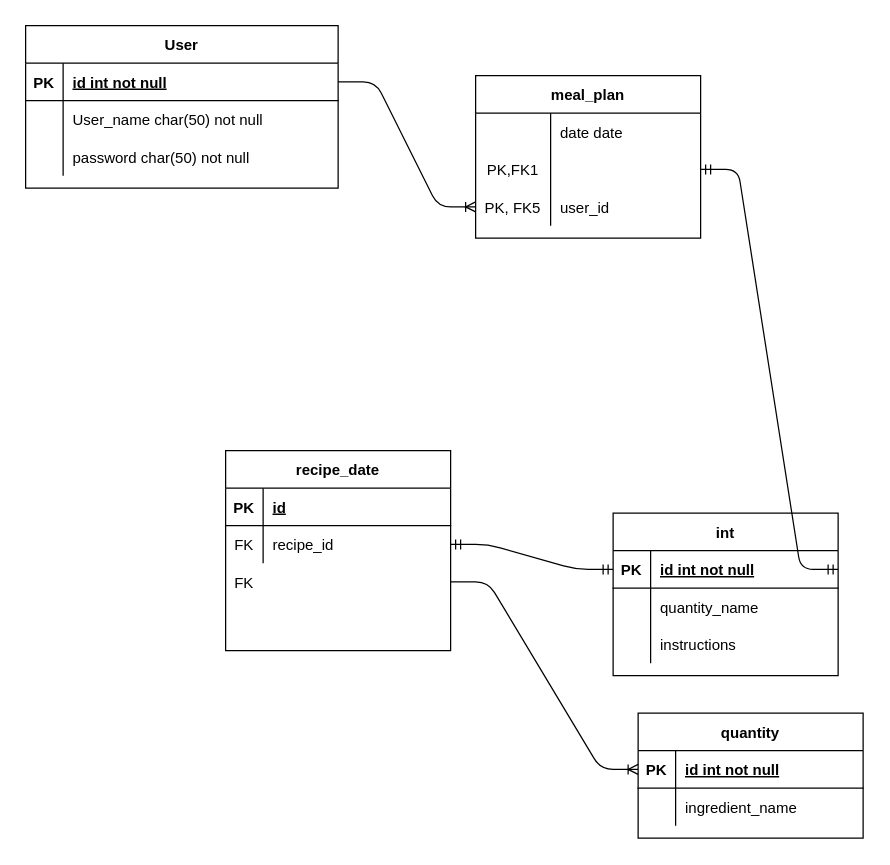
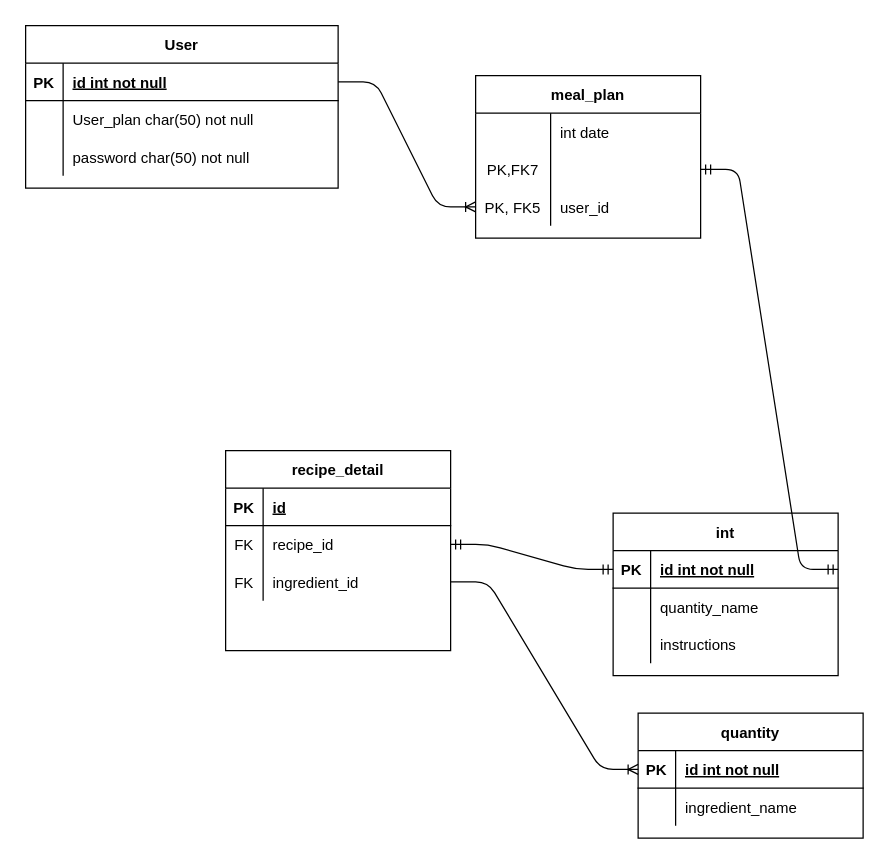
  <mxCell id="0" />
  <mxCell id="1" parent="0" />
  <mxCell id="2" value="User" style="shape=table;startSize=30;container=1;collapsible=1;childLayout=tableLayout;fixedRows=1;rowLines=0;fontStyle=1;align=center;resizeLast=1;" parent="1" vertex="1"><mxGeometry x="20" y="20" width="250" height="130" as="geometry" /></mxCell>
  <mxCell id="3" value="" style="shape=partialRectangle;collapsible=0;dropTarget=0;pointerEvents=0;fillColor=none;points=[[0,0.5],[1,0.5]];portConstraint=eastwest;top=0;left=0;right=0;bottom=1;" parent="2" vertex="1"><mxGeometry y="30" width="250" height="30" as="geometry" /></mxCell>
  <mxCell id="4" value="PK" style="shape=partialRectangle;overflow=hidden;connectable=0;fillColor=none;top=0;left=0;bottom=0;right=0;fontStyle=1;" parent="3" vertex="1"><mxGeometry width="30" height="30" as="geometry" /></mxCell>
  <mxCell id="5" value="id int not null" style="shape=partialRectangle;overflow=hidden;connectable=0;fillColor=none;top=0;left=0;bottom=0;right=0;align=left;spacingLeft=6;fontStyle=5;" parent="3" vertex="1"><mxGeometry x="30" width="220" height="30" as="geometry" /></mxCell>
  <mxCell id="6" value="" style="shape=partialRectangle;collapsible=0;dropTarget=0;pointerEvents=0;fillColor=none;points=[[0,0.5],[1,0.5]];portConstraint=eastwest;top=0;left=0;right=0;bottom=0;" parent="2" vertex="1"><mxGeometry y="60" width="250" height="30" as="geometry" /></mxCell>
  <mxCell id="7" value="" style="shape=partialRectangle;overflow=hidden;connectable=0;fillColor=none;top=0;left=0;bottom=0;right=0;" parent="6" vertex="1"><mxGeometry width="30" height="30" as="geometry" /></mxCell>
- <mxCell id="8" value="User_name char(50) not null" style="shape=partialRectangle;overflow=hidden;connectable=0;fillColor=none;top=0;left=0;bottom=0;right=0;align=left;spacingLeft=6;" parent="6" vertex="1"><mxGeometry x="30" width="220" height="30" as="geometry" /></mxCell>
+ <mxCell id="8" value="User_plan char(50) not null" style="shape=partialRectangle;overflow=hidden;connectable=0;fillColor=none;top=0;left=0;bottom=0;right=0;align=left;spacingLeft=6;" parent="6" vertex="1"><mxGeometry x="30" width="220" height="30" as="geometry" /></mxCell>
  <mxCell id="9" value="" style="shape=partialRectangle;collapsible=0;dropTarget=0;pointerEvents=0;fillColor=none;points=[[0,0.5],[1,0.5]];portConstraint=eastwest;top=0;left=0;right=0;bottom=0;" parent="2" vertex="1"><mxGeometry y="90" width="250" height="30" as="geometry" /></mxCell>
  <mxCell id="10" value="" style="shape=partialRectangle;overflow=hidden;connectable=0;fillColor=none;top=0;left=0;bottom=0;right=0;" parent="9" vertex="1"><mxGeometry width="30" height="30" as="geometry" /></mxCell>
  <mxCell id="11" value="password char(50) not null" style="shape=partialRectangle;overflow=hidden;connectable=0;fillColor=none;top=0;left=0;bottom=0;right=0;align=left;spacingLeft=6;" parent="9" vertex="1"><mxGeometry x="30" width="220" height="30" as="geometry" /></mxCell>
  <mxCell id="12" value="meal_plan" style="shape=table;startSize=30;container=1;collapsible=1;childLayout=tableLayout;fixedRows=1;rowLines=0;fontStyle=1;align=center;resizeLast=1;" parent="1" vertex="1"><mxGeometry x="380" y="60" width="180" height="130" as="geometry" /></mxCell>
  <mxCell id="13" value="" style="shape=partialRectangle;collapsible=0;dropTarget=0;pointerEvents=0;fillColor=none;top=0;left=0;bottom=0;right=0;points=[[0,0.5],[1,0.5]];portConstraint=eastwest;" parent="12" vertex="1"><mxGeometry y="30" width="180" height="30" as="geometry" /></mxCell>
  <mxCell id="14" value="" style="shape=partialRectangle;connectable=0;fillColor=none;top=0;left=0;bottom=0;right=0;editable=1;overflow=hidden;" parent="13" vertex="1"><mxGeometry width="60" height="30" as="geometry" /></mxCell>
- <mxCell id="15" value="date date" style="shape=partialRectangle;connectable=0;fillColor=none;top=0;left=0;bottom=0;right=0;align=left;spacingLeft=6;overflow=hidden;" parent="13" vertex="1"><mxGeometry x="60" width="120" height="30" as="geometry" /></mxCell>
+ <mxCell id="15" value="int date" style="shape=partialRectangle;connectable=0;fillColor=none;top=0;left=0;bottom=0;right=0;align=left;spacingLeft=6;overflow=hidden;" parent="13" vertex="1"><mxGeometry x="60" width="120" height="30" as="geometry" /></mxCell>
  <mxCell id="16" value="" style="shape=partialRectangle;collapsible=0;dropTarget=0;pointerEvents=0;fillColor=none;top=0;left=0;bottom=0;right=0;points=[[0,0.5],[1,0.5]];portConstraint=eastwest;" parent="12" vertex="1"><mxGeometry y="60" width="180" height="30" as="geometry" /></mxCell>
- <mxCell id="17" value="PK,FK1" style="shape=partialRectangle;connectable=0;fillColor=none;top=0;left=0;bottom=0;right=0;editable=1;overflow=hidden;" parent="16" vertex="1"><mxGeometry width="60" height="30" as="geometry" /></mxCell>
+ <mxCell id="17" value="PK,FK7" style="shape=partialRectangle;connectable=0;fillColor=none;top=0;left=0;bottom=0;right=0;editable=1;overflow=hidden;" parent="16" vertex="1"><mxGeometry width="60" height="30" as="geometry" /></mxCell>
  <mxCell id="18" value="" style="shape=partialRectangle;collapsible=0;dropTarget=0;pointerEvents=0;fillColor=none;top=0;left=0;bottom=0;right=0;points=[[0,0.5],[1,0.5]];portConstraint=eastwest;" parent="12" vertex="1"><mxGeometry y="90" width="180" height="30" as="geometry" /></mxCell>
  <mxCell id="19" value="PK, FK5" style="shape=partialRectangle;connectable=0;fillColor=none;top=0;left=0;bottom=0;right=0;editable=1;overflow=hidden;" parent="18" vertex="1"><mxGeometry width="60" height="30" as="geometry" /></mxCell>
  <mxCell id="20" value="user_id" style="shape=partialRectangle;connectable=0;fillColor=none;top=0;left=0;bottom=0;right=0;align=left;spacingLeft=6;overflow=hidden;" parent="18" vertex="1"><mxGeometry x="60" width="120" height="30" as="geometry" /></mxCell>
  <mxCell id="21" value="int" style="shape=table;startSize=30;container=1;collapsible=1;childLayout=tableLayout;fixedRows=1;rowLines=0;fontStyle=1;align=center;resizeLast=1;" parent="1" vertex="1"><mxGeometry x="490" y="410" width="180" height="130" as="geometry" /></mxCell>
  <mxCell id="22" value="" style="shape=partialRectangle;collapsible=0;dropTarget=0;pointerEvents=0;fillColor=none;top=0;left=0;bottom=1;right=0;points=[[0,0.5],[1,0.5]];portConstraint=eastwest;" parent="21" vertex="1"><mxGeometry y="30" width="180" height="30" as="geometry" /></mxCell>
  <mxCell id="23" value="PK" style="shape=partialRectangle;connectable=0;fillColor=none;top=0;left=0;bottom=0;right=0;fontStyle=1;overflow=hidden;" parent="22" vertex="1"><mxGeometry width="30" height="30" as="geometry" /></mxCell>
  <mxCell id="24" value="id int not null" style="shape=partialRectangle;connectable=0;fillColor=none;top=0;left=0;bottom=0;right=0;align=left;spacingLeft=6;fontStyle=5;overflow=hidden;" parent="22" vertex="1"><mxGeometry x="30" width="150" height="30" as="geometry" /></mxCell>
  <mxCell id="25" value="" style="shape=partialRectangle;collapsible=0;dropTarget=0;pointerEvents=0;fillColor=none;top=0;left=0;bottom=0;right=0;points=[[0,0.5],[1,0.5]];portConstraint=eastwest;" parent="21" vertex="1"><mxGeometry y="60" width="180" height="30" as="geometry" /></mxCell>
  <mxCell id="26" value="" style="shape=partialRectangle;connectable=0;fillColor=none;top=0;left=0;bottom=0;right=0;editable=1;overflow=hidden;" parent="25" vertex="1"><mxGeometry width="30" height="30" as="geometry" /></mxCell>
  <mxCell id="27" value="quantity_name" style="shape=partialRectangle;connectable=0;fillColor=none;top=0;left=0;bottom=0;right=0;align=left;spacingLeft=6;overflow=hidden;" parent="25" vertex="1"><mxGeometry x="30" width="150" height="30" as="geometry" /></mxCell>
  <mxCell id="28" value="" style="shape=partialRectangle;collapsible=0;dropTarget=0;pointerEvents=0;fillColor=none;top=0;left=0;bottom=0;right=0;points=[[0,0.5],[1,0.5]];portConstraint=eastwest;" parent="21" vertex="1"><mxGeometry y="90" width="180" height="30" as="geometry" /></mxCell>
  <mxCell id="29" value="" style="shape=partialRectangle;connectable=0;fillColor=none;top=0;left=0;bottom=0;right=0;editable=1;overflow=hidden;" parent="28" vertex="1"><mxGeometry width="30" height="30" as="geometry" /></mxCell>
  <mxCell id="30" value="instructions" style="shape=partialRectangle;connectable=0;fillColor=none;top=0;left=0;bottom=0;right=0;align=left;spacingLeft=6;overflow=hidden;" parent="28" vertex="1"><mxGeometry x="30" width="150" height="30" as="geometry" /></mxCell>
- <mxCell id="31" value="recipe_date" style="shape=table;startSize=30;container=1;collapsible=1;childLayout=tableLayout;fixedRows=1;rowLines=0;fontStyle=1;align=center;resizeLast=1;" parent="1" vertex="1"><mxGeometry x="180" y="360" width="180" height="160" as="geometry" /></mxCell>
+ <mxCell id="31" value="recipe_detail" style="shape=table;startSize=30;container=1;collapsible=1;childLayout=tableLayout;fixedRows=1;rowLines=0;fontStyle=1;align=center;resizeLast=1;" parent="1" vertex="1"><mxGeometry x="180" y="360" width="180" height="160" as="geometry" /></mxCell>
  <mxCell id="32" value="" style="shape=partialRectangle;collapsible=0;dropTarget=0;pointerEvents=0;fillColor=none;top=0;left=0;bottom=1;right=0;points=[[0,0.5],[1,0.5]];portConstraint=eastwest;" parent="31" vertex="1"><mxGeometry y="30" width="180" height="30" as="geometry" /></mxCell>
  <mxCell id="33" value="PK" style="shape=partialRectangle;connectable=0;fillColor=none;top=0;left=0;bottom=0;right=0;fontStyle=1;overflow=hidden;" parent="32" vertex="1"><mxGeometry width="30" height="30" as="geometry" /></mxCell>
  <mxCell id="34" value="id" style="shape=partialRectangle;connectable=0;fillColor=none;top=0;left=0;bottom=0;right=0;align=left;spacingLeft=6;fontStyle=5;overflow=hidden;" parent="32" vertex="1"><mxGeometry x="30" width="150" height="30" as="geometry" /></mxCell>
  <mxCell id="35" value="" style="shape=partialRectangle;collapsible=0;dropTarget=0;pointerEvents=0;fillColor=none;top=0;left=0;bottom=0;right=0;points=[[0,0.5],[1,0.5]];portConstraint=eastwest;" parent="31" vertex="1"><mxGeometry y="60" width="180" height="30" as="geometry" /></mxCell>
  <mxCell id="36" value="FK" style="shape=partialRectangle;connectable=0;fillColor=none;top=0;left=0;bottom=0;right=0;editable=1;overflow=hidden;" parent="35" vertex="1"><mxGeometry width="30" height="30" as="geometry" /></mxCell>
  <mxCell id="37" value="recipe_id" style="shape=partialRectangle;connectable=0;fillColor=none;top=0;left=0;bottom=0;right=0;align=left;spacingLeft=6;overflow=hidden;" parent="35" vertex="1"><mxGeometry x="30" width="150" height="30" as="geometry" /></mxCell>
  <mxCell id="38" value="" style="shape=partialRectangle;collapsible=0;dropTarget=0;pointerEvents=0;fillColor=none;top=0;left=0;bottom=0;right=0;points=[[0,0.5],[1,0.5]];portConstraint=eastwest;" parent="31" vertex="1"><mxGeometry y="90" width="180" height="30" as="geometry" /></mxCell>
  <mxCell id="39" value="FK" style="shape=partialRectangle;connectable=0;fillColor=none;top=0;left=0;bottom=0;right=0;editable=1;overflow=hidden;" parent="38" vertex="1"><mxGeometry width="30" height="30" as="geometry" /></mxCell>
+ <mxCell id="40" value="ingredient_id" style="shape=partialRectangle;connectable=0;fillColor=none;top=0;left=0;bottom=0;right=0;align=left;spacingLeft=6;overflow=hidden;" parent="38" vertex="1"><mxGeometry x="30" width="150" height="30" as="geometry" /></mxCell>
  <mxCell id="41" value="" style="shape=partialRectangle;collapsible=0;dropTarget=0;pointerEvents=0;fillColor=none;top=0;left=0;bottom=0;right=0;points=[[0,0.5],[1,0.5]];portConstraint=eastwest;" parent="31" vertex="1"><mxGeometry y="120" width="180" height="30" as="geometry" /></mxCell>
  <mxCell id="42" value="" style="shape=partialRectangle;connectable=0;fillColor=none;top=0;left=0;bottom=0;right=0;editable=1;overflow=hidden;" parent="41" vertex="1"><mxGeometry width="30" height="30" as="geometry" /></mxCell>
  <mxCell id="43" value="quantity" style="shape=table;startSize=30;container=1;collapsible=1;childLayout=tableLayout;fixedRows=1;rowLines=0;fontStyle=1;align=center;resizeLast=1;" parent="1" vertex="1"><mxGeometry x="510" y="570" width="180" height="100" as="geometry" /></mxCell>
  <mxCell id="44" value="" style="shape=partialRectangle;collapsible=0;dropTarget=0;pointerEvents=0;fillColor=none;top=0;left=0;bottom=1;right=0;points=[[0,0.5],[1,0.5]];portConstraint=eastwest;" parent="43" vertex="1"><mxGeometry y="30" width="180" height="30" as="geometry" /></mxCell>
  <mxCell id="45" value="PK" style="shape=partialRectangle;connectable=0;fillColor=none;top=0;left=0;bottom=0;right=0;fontStyle=1;overflow=hidden;" parent="44" vertex="1"><mxGeometry width="30" height="30" as="geometry" /></mxCell>
  <mxCell id="46" value="id int not null" style="shape=partialRectangle;connectable=0;fillColor=none;top=0;left=0;bottom=0;right=0;align=left;spacingLeft=6;fontStyle=5;overflow=hidden;" parent="44" vertex="1"><mxGeometry x="30" width="150" height="30" as="geometry" /></mxCell>
  <mxCell id="47" value="" style="shape=partialRectangle;collapsible=0;dropTarget=0;pointerEvents=0;fillColor=none;top=0;left=0;bottom=0;right=0;points=[[0,0.5],[1,0.5]];portConstraint=eastwest;" parent="43" vertex="1"><mxGeometry y="60" width="180" height="30" as="geometry" /></mxCell>
  <mxCell id="48" value="" style="shape=partialRectangle;connectable=0;fillColor=none;top=0;left=0;bottom=0;right=0;editable=1;overflow=hidden;" parent="47" vertex="1"><mxGeometry width="30" height="30" as="geometry" /></mxCell>
  <mxCell id="49" value="ingredient_name" style="shape=partialRectangle;connectable=0;fillColor=none;top=0;left=0;bottom=0;right=0;align=left;spacingLeft=6;overflow=hidden;" parent="47" vertex="1"><mxGeometry x="30" width="150" height="30" as="geometry" /></mxCell>
  <mxCell id="50" value="" style="edgeStyle=entityRelationEdgeStyle;fontSize=12;html=1;endArrow=ERoneToMany;exitX=1;exitY=0.5;exitDx=0;exitDy=0;entryX=0;entryY=0.5;entryDx=0;entryDy=0;" parent="1" source="38" target="44" edge="1"><mxGeometry width="100" height="100" relative="1" as="geometry"><mxPoint x="340" y="560" as="sourcePoint" /><mxPoint x="440" y="460" as="targetPoint" /></mxGeometry></mxCell>
  <mxCell id="51" value="" style="edgeStyle=entityRelationEdgeStyle;fontSize=12;html=1;endArrow=ERmandOne;startArrow=ERmandOne;exitX=1;exitY=0.5;exitDx=0;exitDy=0;entryX=0;entryY=0.5;entryDx=0;entryDy=0;" parent="1" source="35" target="22" edge="1"><mxGeometry width="100" height="100" relative="1" as="geometry"><mxPoint x="340" y="560" as="sourcePoint" /><mxPoint x="440" y="460" as="targetPoint" /></mxGeometry></mxCell>
  <mxCell id="52" value="" style="edgeStyle=entityRelationEdgeStyle;fontSize=12;html=1;endArrow=ERmandOne;startArrow=ERmandOne;entryX=1;entryY=0.5;entryDx=0;entryDy=0;" parent="1" source="16" target="22" edge="1"><mxGeometry width="100" height="100" relative="1" as="geometry"><mxPoint x="570" y="160" as="sourcePoint" /><mxPoint x="690" y="60" as="targetPoint" /></mxGeometry></mxCell>
  <mxCell id="53" value="" style="edgeStyle=entityRelationEdgeStyle;fontSize=12;html=1;endArrow=ERoneToMany;exitX=1;exitY=0.5;exitDx=0;exitDy=0;entryX=0;entryY=0.5;entryDx=0;entryDy=0;" parent="1" source="3" target="18" edge="1"><mxGeometry width="100" height="100" relative="1" as="geometry"><mxPoint x="280" y="120" as="sourcePoint" /><mxPoint x="380" y="20" as="targetPoint" /></mxGeometry></mxCell>
